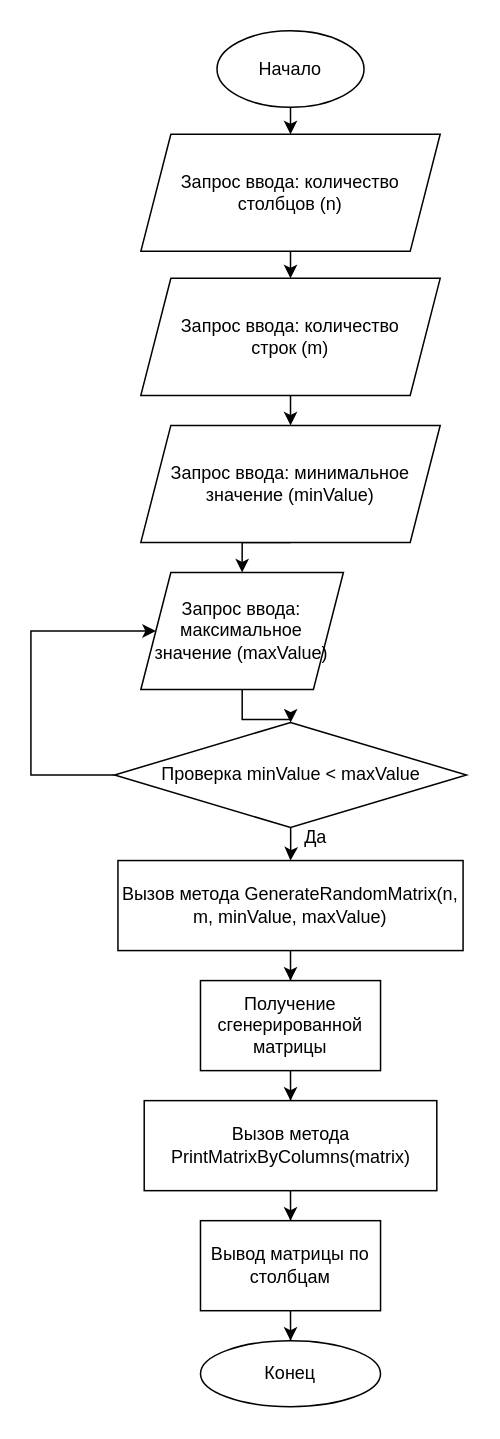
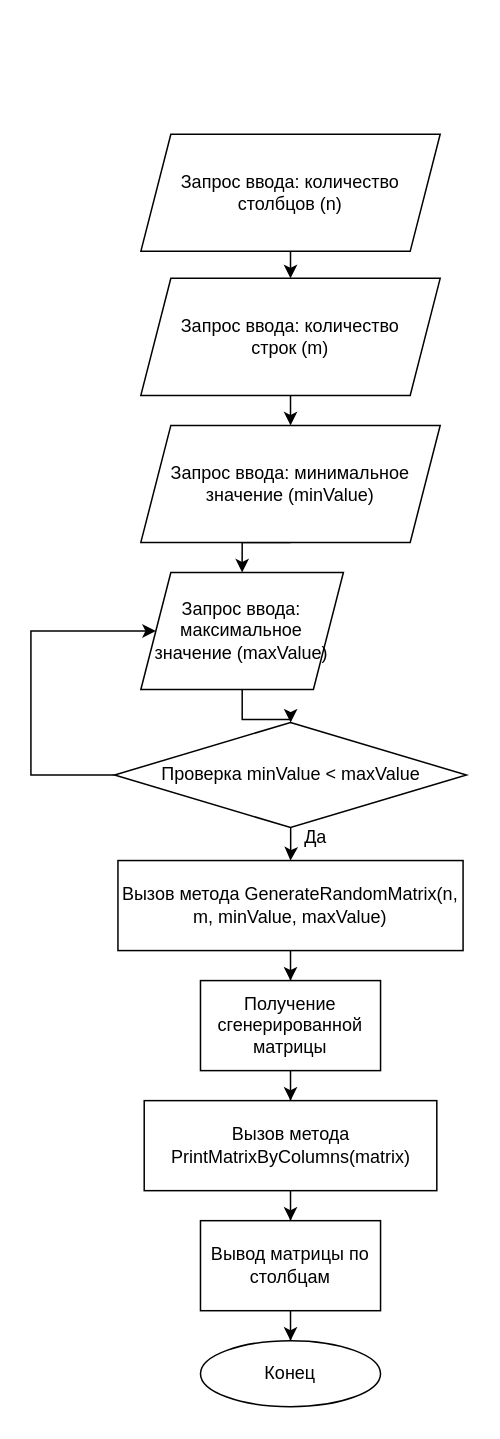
  <mxCell id="0" />
  <mxCell id="1" parent="0" />
- <mxCell id="2" style="edgeStyle=orthogonalEdgeStyle;rounded=0;orthogonalLoop=1;jettySize=auto;html=1;exitX=0.5;exitY=1;exitDx=0;exitDy=0;entryX=0.5;entryY=0;entryDx=0;entryDy=0;" edge="1" parent="1" source="3" target="5"><mxGeometry relative="1" as="geometry" /></mxCell>
- <mxCell id="3" value="Начало" style="ellipse;whiteSpace=wrap;html=1;" vertex="1" parent="1"><mxGeometry x="144" y="20" width="98" height="51" as="geometry" /></mxCell>
  <mxCell id="4" style="edgeStyle=orthogonalEdgeStyle;rounded=0;orthogonalLoop=1;jettySize=auto;html=1;exitX=0.5;exitY=1;exitDx=0;exitDy=0;entryX=0.5;entryY=0;entryDx=0;entryDy=0;" edge="1" parent="1" source="5" target="7"><mxGeometry relative="1" as="geometry" /></mxCell>
  <mxCell id="5" value="Запрос ввода: количество&lt;br&gt;столбцов (n)" style="shape=parallelogram;perimeter=parallelogramPerimeter;whiteSpace=wrap;html=1;fixedSize=1;" vertex="1" parent="1"><mxGeometry x="93.25" y="89" width="199.5" height="78" as="geometry" /></mxCell>
  <mxCell id="6" style="edgeStyle=orthogonalEdgeStyle;rounded=0;orthogonalLoop=1;jettySize=auto;html=1;exitX=0.5;exitY=1;exitDx=0;exitDy=0;entryX=0.5;entryY=0;entryDx=0;entryDy=0;" edge="1" parent="1" source="7" target="9"><mxGeometry relative="1" as="geometry" /></mxCell>
  <mxCell id="7" value="Запрос ввода: количество&lt;br&gt;строк (m)" style="shape=parallelogram;perimeter=parallelogramPerimeter;whiteSpace=wrap;html=1;fixedSize=1;" vertex="1" parent="1"><mxGeometry x="93.25" y="185" width="199.5" height="78" as="geometry" /></mxCell>
  <mxCell id="8" style="edgeStyle=orthogonalEdgeStyle;rounded=0;orthogonalLoop=1;jettySize=auto;html=1;exitX=0.5;exitY=1;exitDx=0;exitDy=0;entryX=0.5;entryY=0;entryDx=0;entryDy=0;" edge="1" parent="1" source="9" target="11"><mxGeometry relative="1" as="geometry" /></mxCell>
  <mxCell id="9" value="Запрос ввода: минимальное&lt;br&gt;значение&amp;nbsp;(minValue)" style="shape=parallelogram;perimeter=parallelogramPerimeter;whiteSpace=wrap;html=1;fixedSize=1;" vertex="1" parent="1"><mxGeometry x="93.25" y="283" width="199.5" height="78" as="geometry" /></mxCell>
  <mxCell id="10" value="" style="edgeStyle=orthogonalEdgeStyle;rounded=0;orthogonalLoop=1;jettySize=auto;html=1;" edge="1" parent="1" source="11" target="14"><mxGeometry relative="1" as="geometry" /></mxCell>
  <mxCell id="11" value="Запрос ввода: максимальное&lt;br&gt;значение&amp;nbsp;(maxValue)" style="shape=parallelogram;perimeter=parallelogramPerimeter;whiteSpace=wrap;html=1;fixedSize=1;" vertex="1" parent="1"><mxGeometry x="93.25" y="381" width="135" height="78" as="geometry" /></mxCell>
  <mxCell id="12" style="edgeStyle=orthogonalEdgeStyle;rounded=0;orthogonalLoop=1;jettySize=auto;html=1;exitX=0;exitY=0.5;exitDx=0;exitDy=0;entryX=0;entryY=0.5;entryDx=0;entryDy=0;" edge="1" parent="1" source="14" target="11"><mxGeometry relative="1" as="geometry"><Array as="points"><mxPoint x="20" y="516" /><mxPoint x="20" y="420" /></Array></mxGeometry></mxCell>
  <mxCell id="13" value="" style="edgeStyle=orthogonalEdgeStyle;rounded=0;orthogonalLoop=1;jettySize=auto;html=1;" edge="1" parent="1" source="14" target="16"><mxGeometry relative="1" as="geometry" /></mxCell>
  <mxCell id="14" value="Проверка minValue &amp;lt; maxValue" style="rhombus;whiteSpace=wrap;html=1;" vertex="1" parent="1"><mxGeometry x="75.75" y="481" width="234.5" height="70" as="geometry" /></mxCell>
  <mxCell id="15" value="" style="edgeStyle=orthogonalEdgeStyle;rounded=0;orthogonalLoop=1;jettySize=auto;html=1;" edge="1" parent="1" source="16" target="19"><mxGeometry relative="1" as="geometry" /></mxCell>
  <mxCell id="16" value="Вызов метода GenerateRandomMatrix(n, m, minValue, maxValue)" style="rounded=0;whiteSpace=wrap;html=1;" vertex="1" parent="1"><mxGeometry x="78" y="573" width="230" height="60" as="geometry" /></mxCell>
  <mxCell id="17" value="Да" style="text;html=1;strokeColor=none;fillColor=none;align=center;verticalAlign=middle;whiteSpace=wrap;rounded=0;" vertex="1" parent="1"><mxGeometry x="180" y="543" width="60" height="30" as="geometry" /></mxCell>
  <mxCell id="18" value="" style="edgeStyle=orthogonalEdgeStyle;rounded=0;orthogonalLoop=1;jettySize=auto;html=1;" edge="1" parent="1" source="19" target="21"><mxGeometry relative="1" as="geometry" /></mxCell>
  <mxCell id="19" value="Получение сгенерированной матрицы" style="rounded=0;whiteSpace=wrap;html=1;" vertex="1" parent="1"><mxGeometry x="133" y="653" width="120" height="60" as="geometry" /></mxCell>
  <mxCell id="20" value="" style="edgeStyle=orthogonalEdgeStyle;rounded=0;orthogonalLoop=1;jettySize=auto;html=1;" edge="1" parent="1" source="21" target="23"><mxGeometry relative="1" as="geometry" /></mxCell>
  <mxCell id="21" value="Вызов метода PrintMatrixByColumns(matrix)" style="rounded=0;whiteSpace=wrap;html=1;" vertex="1" parent="1"><mxGeometry x="95.5" y="733" width="195" height="60" as="geometry" /></mxCell>
  <mxCell id="22" value="" style="edgeStyle=orthogonalEdgeStyle;rounded=0;orthogonalLoop=1;jettySize=auto;html=1;" edge="1" parent="1" source="23" target="24"><mxGeometry relative="1" as="geometry" /></mxCell>
  <mxCell id="23" value="Вывод матрицы по столбцам" style="rounded=0;whiteSpace=wrap;html=1;" vertex="1" parent="1"><mxGeometry x="133" y="813" width="120" height="60" as="geometry" /></mxCell>
  <mxCell id="24" value="Конец" style="ellipse;whiteSpace=wrap;html=1;" vertex="1" parent="1"><mxGeometry x="133" y="893" width="120" height="44" as="geometry" /></mxCell>
